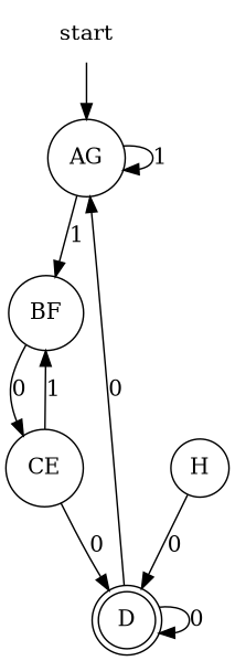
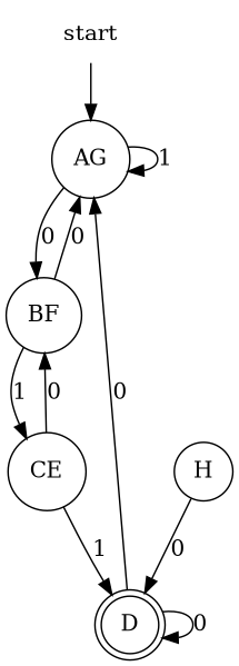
  digraph {
    node [shape=circle]
    start [shape=none]
    AG
    BF
    D [shape=doublecircle]
    CE
    H
    start -> AG
    AG -> AG [label=1]
-   AG -> BF [label=1]
-   BF -> CE [label=0]
+   AG -> BF [label=0]
+   BF -> AG [label=0]
+   BF -> CE [label=1]
    D -> AG [label=0]
    D -> D [label=0]
-   CE -> BF [label=1]
-   CE -> D [label=0]
+   CE -> BF [label=0]
+   CE -> D [label=1]
    H -> D [label=0]
  }
